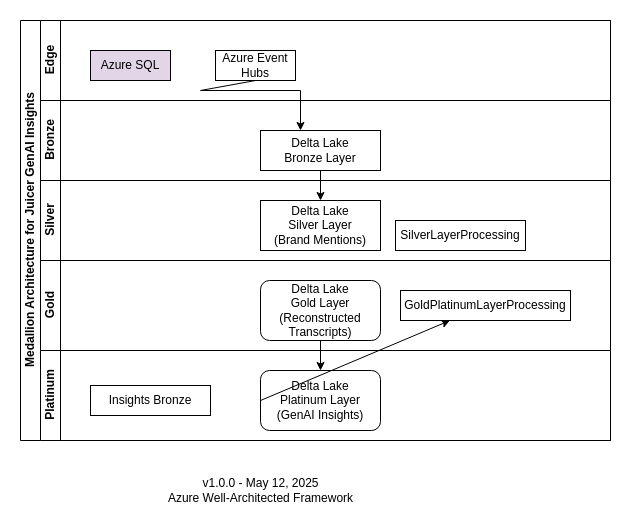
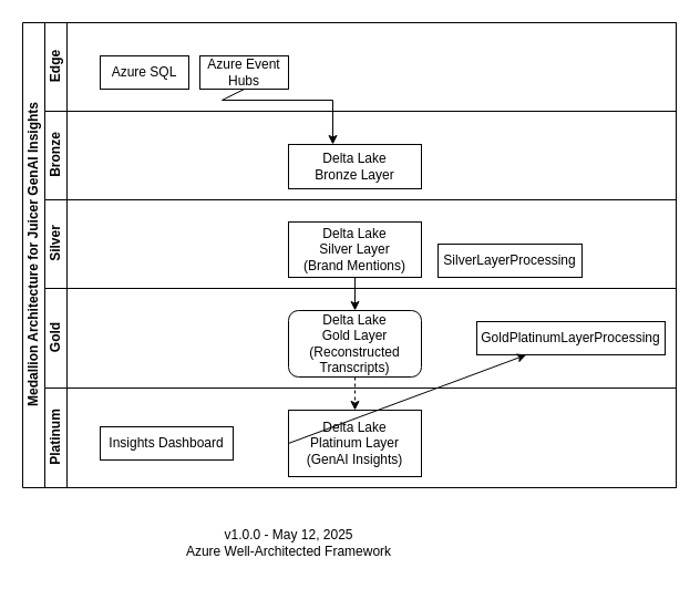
  <mxCell id="0" />
  <mxCell id="1" parent="0" />
  <mxCell id="2" value="Medallion Architecture for Juicer GenAI Insights" style="swimlane;html=1;childLayout=stackLayout;resizeParent=1;resizeParentMax=0;horizontal=0;startSize=20;horizontalStack=0;" parent="1" vertex="1"><mxGeometry x="20" y="20" width="590" height="420" as="geometry" /></mxCell>
  <mxCell id="3" value="Edge" style="swimlane;html=1;startSize=20;horizontal=0;" parent="2" vertex="1"><mxGeometry x="20" width="570" height="80" as="geometry" /></mxCell>
- <mxCell id="4" value="Azure Event Hubs" style="rounded=0;whiteSpace=wrap;html=1;fontFamily=Helvetica;fontSize=12;fontColor=#000000;align=center;" parent="3" vertex="1"><mxGeometry x="175" y="30" width="80" height="30" as="geometry" /></mxCell>
- <mxCell id="5" value="Azure SQL" style="rounded=0;whiteSpace=wrap;html=1;fontFamily=Helvetica;fontSize=12;fontColor=#000000;align=center;fillColor=#e1d5e7;" parent="3" vertex="1"><mxGeometry x="50" y="30" width="80" height="30" as="geometry" /></mxCell>
+ <mxCell id="4" value="Azure Event Hubs" style="rounded=0;whiteSpace=wrap;html=1;fontFamily=Helvetica;fontSize=12;fontColor=#000000;align=center;" parent="3" vertex="1"><mxGeometry x="140" y="30" width="80" height="30" as="geometry" /></mxCell>
+ <mxCell id="5" value="Azure SQL" style="rounded=0;whiteSpace=wrap;html=1;fontFamily=Helvetica;fontSize=12;fontColor=#000000;align=center;" parent="3" vertex="1"><mxGeometry x="50" y="30" width="80" height="30" as="geometry" /></mxCell>
  <mxCell id="6" value="Bronze" style="swimlane;html=1;startSize=20;horizontal=0;" parent="2" vertex="1"><mxGeometry x="20" y="80" width="570" height="80" as="geometry" /></mxCell>
  <mxCell id="7" value="Delta Lake&lt;br&gt;Bronze Layer" style="rounded=0;whiteSpace=wrap;html=1;fontFamily=Helvetica;fontSize=12;fontColor=#000000;align=center;" parent="6" vertex="1"><mxGeometry x="220" y="30" width="120" height="40" as="geometry" /></mxCell>
  <mxCell id="8" value="Silver" style="swimlane;html=1;startSize=20;horizontal=0;" parent="2" vertex="1"><mxGeometry x="20" y="160" width="570" height="80" as="geometry" /></mxCell>
  <mxCell id="9" value="Delta Lake&lt;br&gt;Silver Layer&lt;br&gt;(Brand Mentions)" style="rounded=0;whiteSpace=wrap;html=1;fontFamily=Helvetica;fontSize=12;fontColor=#000000;align=center;" parent="8" vertex="1"><mxGeometry x="220" y="20" width="120" height="50" as="geometry" /></mxCell>
  <mxCell id="10" value="SilverLayerProcessing" style="rounded=0;whiteSpace=wrap;html=1;fontFamily=Helvetica;fontSize=12;fontColor=#000000;align=center;" parent="8" vertex="1"><mxGeometry x="355" y="40" width="130" height="30" as="geometry" /></mxCell>
  <mxCell id="11" value="Gold" style="swimlane;html=1;startSize=20;horizontal=0;" parent="2" vertex="1"><mxGeometry x="20" y="240" width="570" height="90" as="geometry" /></mxCell>
  <mxCell id="12" value="Delta Lake&lt;br&gt;Gold Layer&lt;br&gt;(Reconstructed Transcripts)" style="whiteSpace=wrap;html=1;fontFamily=Helvetica;fontSize=12;fontColor=#000000;align=center;rounded=1;" parent="11" vertex="1"><mxGeometry x="220" y="20" width="120" height="60" as="geometry" /></mxCell>
- <mxCell id="13" value="GoldPlatinumLayerProcessing" style="rounded=0;whiteSpace=wrap;html=1;fontFamily=Helvetica;fontSize=12;fontColor=#000000;align=center;" parent="11" vertex="1"><mxGeometry x="360" y="30" width="170" height="30" as="geometry" /></mxCell>
+ <mxCell id="13" value="GoldPlatinumLayerProcessing" style="rounded=0;whiteSpace=wrap;html=1;fontFamily=Helvetica;fontSize=12;fontColor=#000000;align=center;" parent="11" vertex="1"><mxGeometry x="390" y="30" width="170" height="30" as="geometry" /></mxCell>
  <mxCell id="14" value="Platinum" style="swimlane;html=1;startSize=20;horizontal=0;" parent="2" vertex="1"><mxGeometry x="20" y="330" width="570" height="90" as="geometry" /></mxCell>
- <mxCell id="15" value="Delta Lake&lt;br&gt;Platinum Layer&lt;br&gt;(GenAI Insights)" style="whiteSpace=wrap;html=1;fontFamily=Helvetica;fontSize=12;fontColor=#000000;align=center;rounded=1;" vertex="1" parent="14"><mxGeometry x="220" y="20" width="120" height="60" as="geometry" /></mxCell>
- <mxCell id="16" value="Insights Bronze" style="rounded=0;whiteSpace=wrap;html=1;fontFamily=Helvetica;fontSize=12;fontColor=#000000;align=center;" vertex="1" parent="14"><mxGeometry x="50" y="35" width="120" height="30" as="geometry" /></mxCell>
- <mxCell id="17" value="" style="endArrow=classic;html=1;rounded=0;entryX=0.5;entryY=0;entryDx=0;entryDy=0;exitX=0.5;exitY=1;exitDx=0;exitDy=0;" edge="1" parent="2" source="7" target="9"><mxGeometry width="50" height="50" relative="1" as="geometry"><mxPoint x="240" y="350" as="sourcePoint" /><mxPoint x="290" y="300" as="targetPoint" /></mxGeometry></mxCell>
- <mxCell id="19" value="" style="endArrow=classic;html=1;rounded=0;entryX=0.5;entryY=0;entryDx=0;entryDy=0;exitX=0.5;exitY=1;exitDx=0;exitDy=0;" edge="1" parent="2" source="12" target="15"><mxGeometry width="50" height="50" relative="1" as="geometry"><mxPoint x="290" y="240" as="sourcePoint" /><mxPoint x="290" y="270" as="targetPoint" /></mxGeometry></mxCell>
+ <mxCell id="15" value="Delta Lake&lt;br&gt;Platinum Layer&lt;br&gt;(GenAI Insights)" style="rounded=0;whiteSpace=wrap;html=1;fontFamily=Helvetica;fontSize=12;fontColor=#000000;align=center;" vertex="1" parent="14"><mxGeometry x="220" y="20" width="120" height="60" as="geometry" /></mxCell>
+ <mxCell id="16" value="Insights Dashboard" style="rounded=0;whiteSpace=wrap;html=1;fontFamily=Helvetica;fontSize=12;fontColor=#000000;align=center;" vertex="1" parent="14"><mxGeometry x="50" y="35" width="120" height="30" as="geometry" /></mxCell>
+ <mxCell id="18" value="" style="endArrow=classic;html=1;rounded=0;entryX=0.5;entryY=0;entryDx=0;entryDy=0;exitX=0.5;exitY=1;exitDx=0;exitDy=0;" edge="1" parent="2" source="9" target="12"><mxGeometry width="50" height="50" relative="1" as="geometry"><mxPoint x="290" y="160" as="sourcePoint" /><mxPoint x="290" y="190" as="targetPoint" /></mxGeometry></mxCell>
+ <mxCell id="19" value="" style="endArrow=classic;html=1;rounded=0;entryX=0.5;entryY=0;entryDx=0;entryDy=0;exitX=0.5;exitY=1;exitDx=0;exitDy=0;dashed=1;" edge="1" parent="2" source="12" target="15"><mxGeometry width="50" height="50" relative="1" as="geometry"><mxPoint x="290" y="240" as="sourcePoint" /><mxPoint x="290" y="270" as="targetPoint" /></mxGeometry></mxCell>
  <mxCell id="20" value="" style="endArrow=classic;html=1;rounded=0;exitX=0;exitY=0.5;exitDx=0;exitDy=0;" edge="1" parent="2" source="15" target="13"><mxGeometry width="50" height="50" relative="1" as="geometry"><mxPoint x="290" y="320" as="sourcePoint" /><mxPoint x="290" y="350" as="targetPoint" /></mxGeometry></mxCell>
  <mxCell id="21" value="" style="endArrow=classic;html=1;rounded=0;exitX=0.5;exitY=1;exitDx=0;exitDy=0;" edge="1" parent="2" source="4"><mxGeometry width="50" height="50" relative="1" as="geometry"><mxPoint x="290" y="150" as="sourcePoint" /><mxPoint x="280" y="110" as="targetPoint" /><Array as="points"><mxPoint x="180" y="70" /><mxPoint x="280" y="70" /></Array></mxGeometry></mxCell>
  <mxCell id="22" value="v1.0.0 - May 12, 2025&lt;br&gt;Azure Well-Architected Framework" style="text;html=1;align=center;verticalAlign=middle;resizable=0;points=[];autosize=1;strokeColor=none;fillColor=none;" vertex="1" parent="1"><mxGeometry x="160" y="470" width="200" height="40" as="geometry" /></mxCell>
